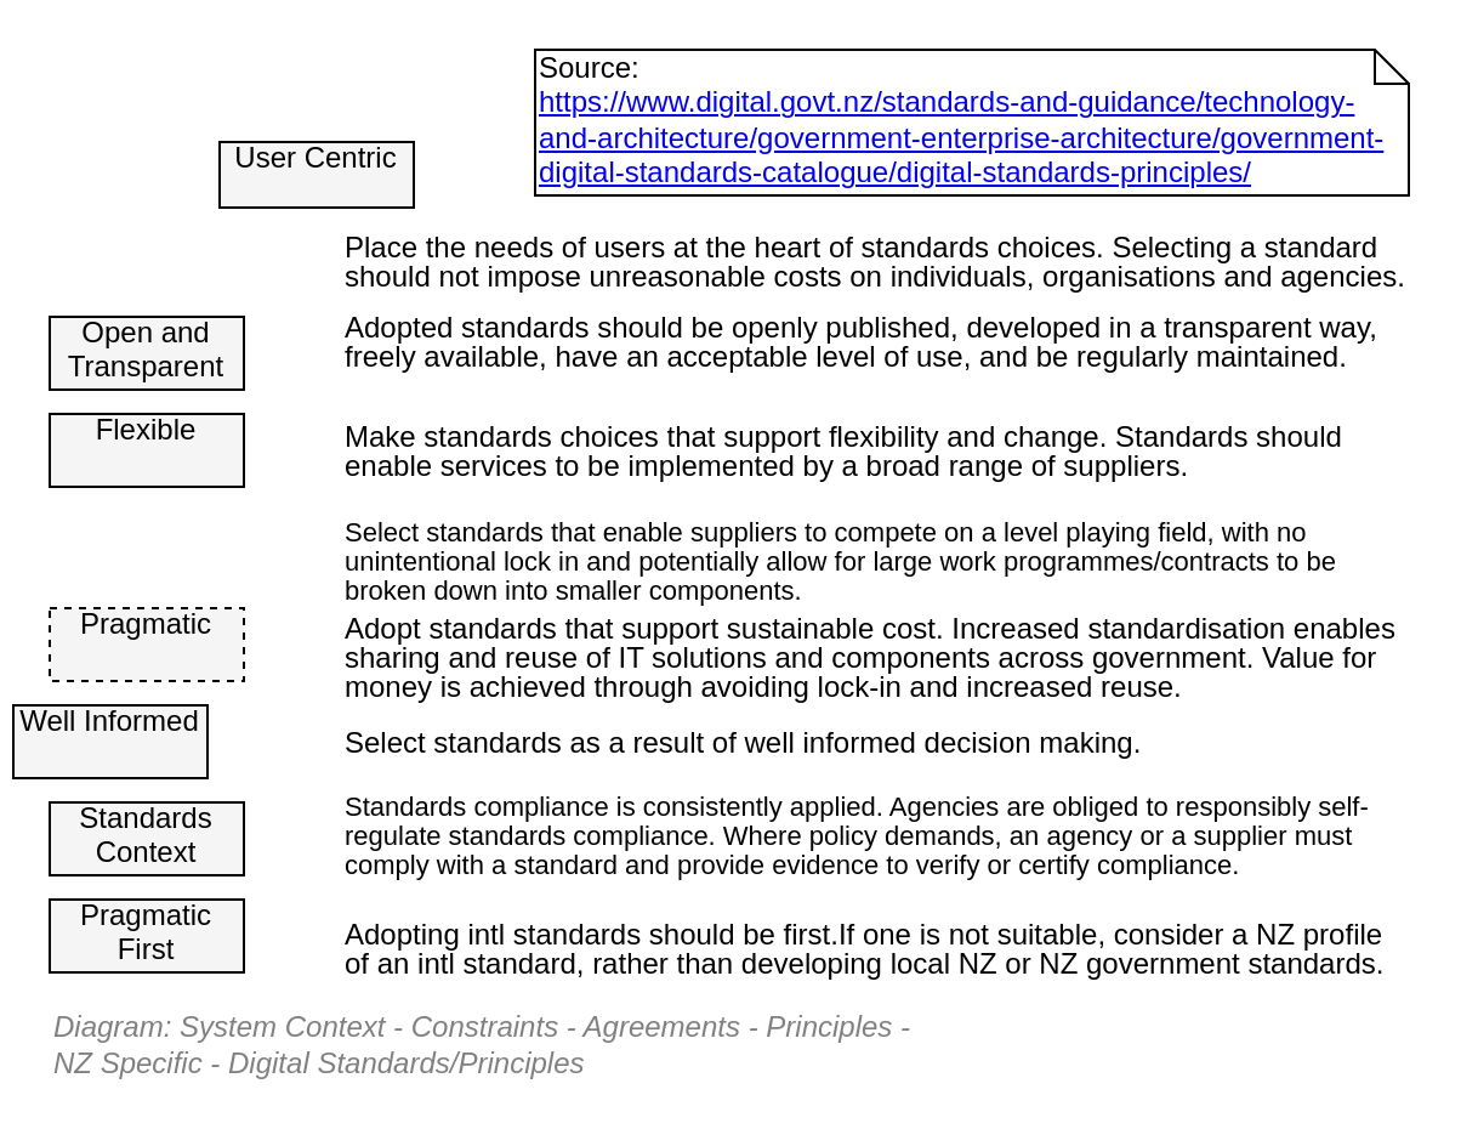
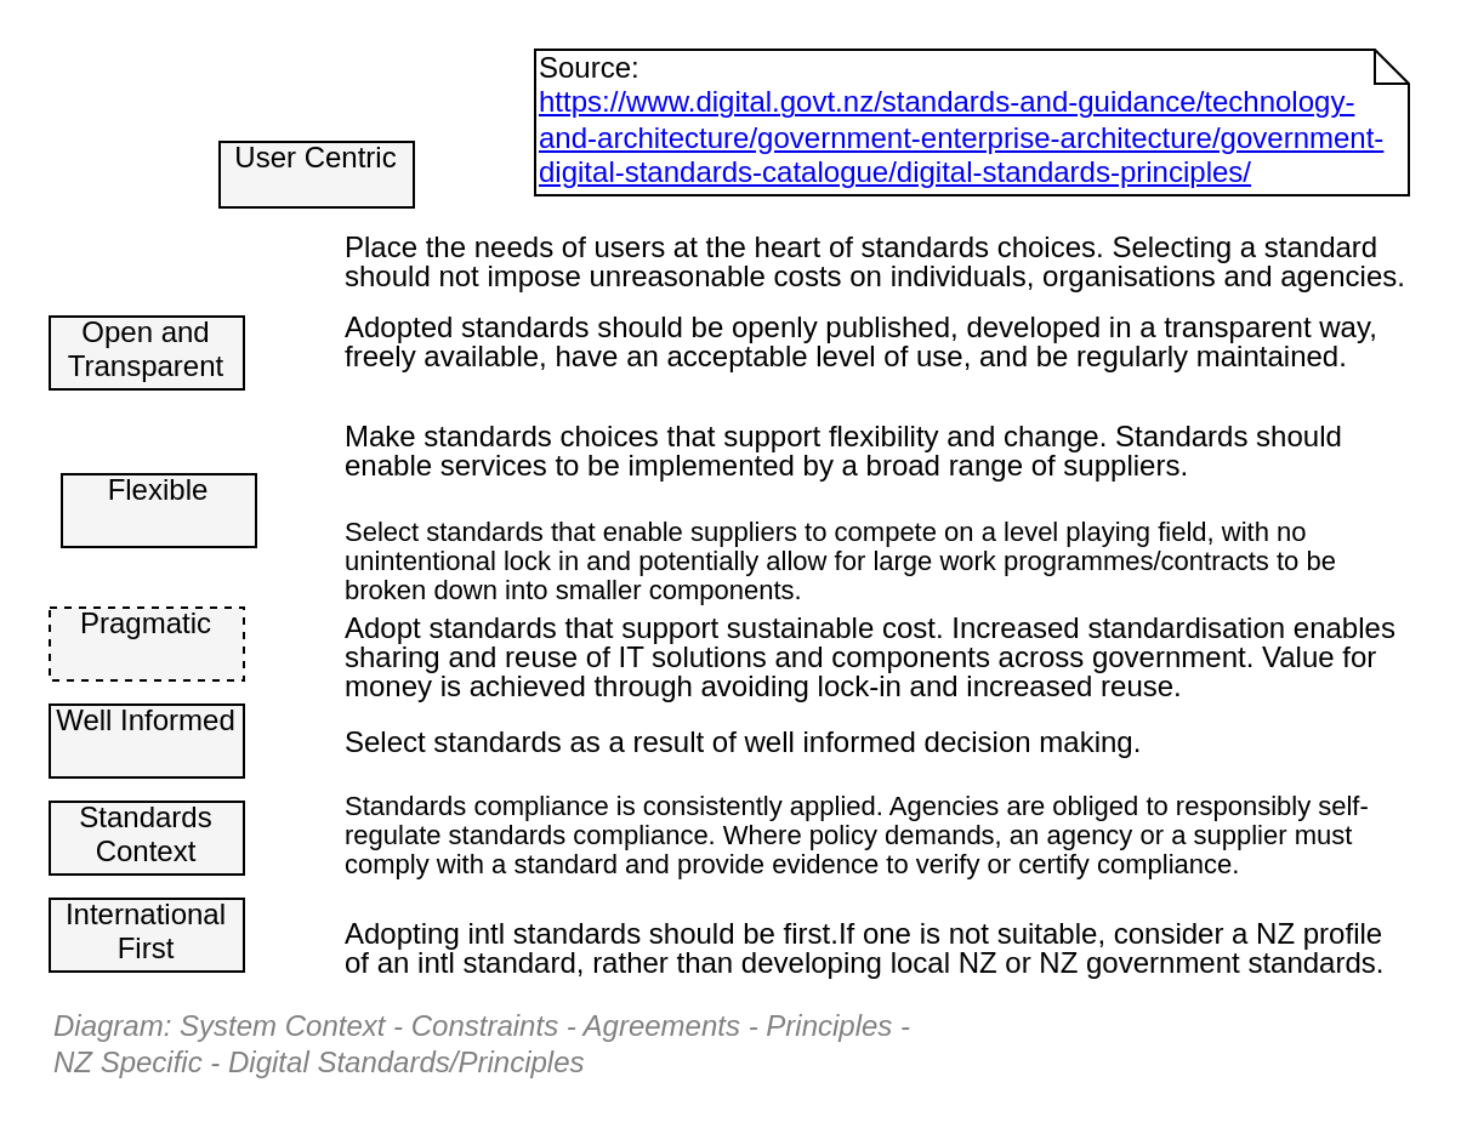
  <mxCell id="0" />
  <mxCell id="1" value="Diagram" style="" parent="0" />
- <mxCell id="2" value="Flexible" style="rounded=0;whiteSpace=wrap;html=1;shadow=0;glass=0;comic=0;fontSize=12;align=center;recursiveResize=0;container=1;collapsible=0;overflow=fill;fillColor=#f5f5f5;strokeColor=#000000;fontColor=#000000;" vertex="1" parent="1"><mxGeometry x="20" y="170" width="80" height="30" as="geometry" /></mxCell>
+ <mxCell id="2" value="Flexible" style="rounded=0;whiteSpace=wrap;html=1;shadow=0;glass=0;comic=0;fontSize=12;align=center;recursiveResize=0;container=1;collapsible=0;overflow=fill;fillColor=#f5f5f5;strokeColor=#000000;fontColor=#000000;" vertex="1" parent="1"><mxGeometry x="25" y="195" width="80" height="30" as="geometry" /></mxCell>
  <mxCell id="3" value="User Centric" style="rounded=0;whiteSpace=wrap;html=1;shadow=0;glass=0;comic=0;fontSize=12;align=center;recursiveResize=0;container=1;collapsible=0;overflow=fill;fillColor=#f5f5f5;strokeColor=#000000;fontColor=#000000;" vertex="1" parent="1"><mxGeometry x="90" y="58" width="80" height="27" as="geometry" /></mxCell>
  <mxCell id="4" value="Open and Transparent" style="rounded=0;whiteSpace=wrap;html=1;shadow=0;glass=0;comic=0;fontSize=12;align=center;recursiveResize=0;container=1;collapsible=0;overflow=fill;fillColor=#f5f5f5;strokeColor=#000000;fontColor=#000000;" vertex="1" parent="1"><mxGeometry x="20" y="130" width="80" height="30" as="geometry" /></mxCell>
  <mxCell id="5" value="Pragmatic" style="rounded=0;whiteSpace=wrap;html=1;shadow=0;glass=0;comic=0;fontSize=12;align=center;recursiveResize=0;container=1;collapsible=0;overflow=fill;fillColor=#f5f5f5;strokeColor=#000000;fontColor=#000000;dashed=1;" vertex="1" parent="1"><mxGeometry x="20" y="250" width="80" height="30" as="geometry" /></mxCell>
- <mxCell id="6" value="Well Informed" style="rounded=0;whiteSpace=wrap;html=1;shadow=0;glass=0;comic=0;fontSize=12;align=center;recursiveResize=0;container=1;collapsible=0;overflow=fill;fillColor=#f5f5f5;strokeColor=#000000;fontColor=#000000;" vertex="1" parent="1"><mxGeometry x="5" y="290" width="80" height="30" as="geometry" /></mxCell>
+ <mxCell id="6" value="Well Informed" style="rounded=0;whiteSpace=wrap;html=1;shadow=0;glass=0;comic=0;fontSize=12;align=center;recursiveResize=0;container=1;collapsible=0;overflow=fill;fillColor=#f5f5f5;strokeColor=#000000;fontColor=#000000;" vertex="1" parent="1"><mxGeometry x="20" y="290" width="80" height="30" as="geometry" /></mxCell>
  <mxCell id="7" value="Standards Context" style="rounded=0;whiteSpace=wrap;html=1;shadow=0;glass=0;comic=0;fontSize=12;align=center;recursiveResize=0;container=1;collapsible=0;overflow=fill;fillColor=#f5f5f5;strokeColor=#000000;fontColor=#000000;" vertex="1" parent="1"><mxGeometry x="20" y="330" width="80" height="30" as="geometry" /></mxCell>
- <mxCell id="8" value="Pragmatic First" style="rounded=0;whiteSpace=wrap;html=1;shadow=0;glass=0;comic=0;fontSize=12;align=center;recursiveResize=0;container=1;collapsible=0;overflow=fill;fillColor=#f5f5f5;strokeColor=#000000;fontColor=#000000;" vertex="1" parent="1"><mxGeometry x="20" y="370" width="80" height="30" as="geometry" /></mxCell>
+ <mxCell id="8" value="International First" style="rounded=0;whiteSpace=wrap;html=1;shadow=0;glass=0;comic=0;fontSize=12;align=center;recursiveResize=0;container=1;collapsible=0;overflow=fill;fillColor=#f5f5f5;strokeColor=#000000;fontColor=#000000;" vertex="1" parent="1"><mxGeometry x="20" y="370" width="80" height="30" as="geometry" /></mxCell>
  <mxCell id="9" value="&lt;p style=&quot;line-height: 100%&quot;&gt;Place the needs of users at the heart of standards choices. Selecting a standard should not impose unreasonable costs on individuals, organisations and agencies.&lt;/p&gt;" style="text;html=1;strokeColor=none;fillColor=none;align=left;verticalAlign=middle;whiteSpace=wrap;rounded=0;fontFamily=Helvetica;fontSize=12;gradientColor=none;recursiveResize=0;" vertex="1" parent="1"><mxGeometry x="140" y="93" width="440" height="27" as="geometry" /></mxCell>
  <mxCell id="10" value="&lt;p style=&quot;line-height: 100%&quot;&gt;Adopted standards should be openly published, developed in a transparent way, freely available, have an acceptable level of use, and be regularly maintained.&lt;/p&gt;" style="text;html=1;strokeColor=none;fillColor=none;align=left;verticalAlign=middle;whiteSpace=wrap;rounded=0;fontFamily=Helvetica;fontSize=12;gradientColor=none;" vertex="1" parent="1"><mxGeometry x="140" y="130" width="440" height="20" as="geometry" /></mxCell>
  <mxCell id="11" value="&lt;p style=&quot;line-height: 100%&quot;&gt;Make standards choices that support flexibility and change. Standards should enable services to be implemented by a broad range of suppliers.&lt;/p&gt;" style="text;html=1;strokeColor=none;fillColor=none;align=left;verticalAlign=middle;whiteSpace=wrap;rounded=0;fontFamily=Helvetica;fontSize=12;gradientColor=none;" vertex="1" parent="1"><mxGeometry x="140" y="170" width="440" height="30" as="geometry" /></mxCell>
  <mxCell id="12" value="&lt;p style=&quot;line-height: 100%&quot;&gt;&lt;font style=&quot;font-size: 11px&quot;&gt;Select standards that enable suppliers to compete on a level playing field, with no unintentional lock in and potentially allow for large work programmes/contracts to be broken down into smaller components.&lt;/font&gt;&lt;/p&gt;" style="text;html=1;strokeColor=none;fillColor=none;align=left;verticalAlign=middle;whiteSpace=wrap;rounded=0;fontFamily=Helvetica;fontSize=12;gradientColor=none;" vertex="1" parent="1"><mxGeometry x="140" y="210" width="440" height="40" as="geometry" /></mxCell>
  <mxCell id="13" value="&lt;p style=&quot;line-height: 100%&quot;&gt;Adopt standards that support sustainable cost. Increased standardisation enables sharing and reuse of IT solutions and components across government. Value for money is achieved through avoiding lock-in and increased reuse.&lt;/p&gt;" style="text;html=1;strokeColor=none;fillColor=none;align=left;verticalAlign=middle;whiteSpace=wrap;rounded=0;fontFamily=Helvetica;fontSize=12;gradientColor=none;" vertex="1" parent="1"><mxGeometry x="140" y="250" width="440" height="40" as="geometry" /></mxCell>
  <mxCell id="14" value="&lt;p style=&quot;line-height: 100%&quot;&gt;Select standards as a result of well informed decision making.&lt;/p&gt;" style="text;html=1;strokeColor=none;fillColor=none;align=left;verticalAlign=middle;whiteSpace=wrap;rounded=0;fontFamily=Helvetica;fontSize=12;gradientColor=none;" vertex="1" parent="1"><mxGeometry x="140" y="290" width="440" height="30" as="geometry" /></mxCell>
  <mxCell id="15" value="&lt;p style=&quot;line-height: 100%&quot;&gt;&lt;font style=&quot;font-size: 11px&quot;&gt;Standards compliance is consistently applied. Agencies are obliged to responsibly self-regulate standards compliance. Where policy demands, an agency or a supplier must comply with a standard and provide evidence to verify or certify compliance.&lt;/font&gt;&lt;/p&gt;" style="text;html=1;strokeColor=none;fillColor=none;align=left;verticalAlign=middle;whiteSpace=wrap;rounded=0;fontFamily=Helvetica;fontSize=12;gradientColor=none;" vertex="1" parent="1"><mxGeometry x="140" y="325" width="440" height="35" as="geometry" /></mxCell>
  <mxCell id="16" value="&lt;p style=&quot;line-height: 100%&quot;&gt;Adopting intl standards should be first.If one is not suitable, consider a NZ profile of an intl standard, rather than developing local NZ or NZ government standards.&lt;/p&gt;" style="text;html=1;strokeColor=none;fillColor=none;align=left;verticalAlign=middle;whiteSpace=wrap;rounded=0;fontFamily=Helvetica;fontSize=12;gradientColor=none;" vertex="1" parent="1"><mxGeometry x="140" y="370" width="440" height="40" as="geometry" /></mxCell>
  <mxCell id="17" value="Source:&lt;br&gt;&lt;a href=&quot;https://www.digital.govt.nz/standards-and-guidance/technology-and-architecture/government-enterprise-architecture/government-digital-standards-catalogue/digital-standards-principles/&quot;&gt;https://www.digital.govt.nz/standards-and-guidance/technology-and-architecture/government-enterprise-architecture/government-digital-standards-catalogue/digital-standards-principles/&lt;/a&gt;" style="shape=note;whiteSpace=wrap;html=1;size=14;verticalAlign=top;align=left;spacingTop=-6;" vertex="1" parent="1"><mxGeometry x="220" y="20" width="360" height="60" as="geometry" /></mxCell>
  <mxCell id="18" value="Title/Diagram" parent="0" />
  <mxCell id="19" value="&lt;font style=&quot;font-size: 12px&quot;&gt;&lt;span style=&quot;font-size: 12px&quot;&gt;Diagram: System Context -&amp;nbsp;&lt;/span&gt;Constraints - Agreements - Principles - &lt;br style=&quot;font-size: 12px&quot;&gt;NZ Specific -&amp;nbsp;Digital Standards&lt;/font&gt;/Principles" style="text;strokeColor=none;fillColor=none;html=1;fontSize=12;fontStyle=2;verticalAlign=middle;align=left;shadow=0;glass=0;comic=0;opacity=30;fontColor=#808080;" vertex="1" parent="18"><mxGeometry x="20" y="410" width="520" height="40" as="geometry" /></mxCell>
